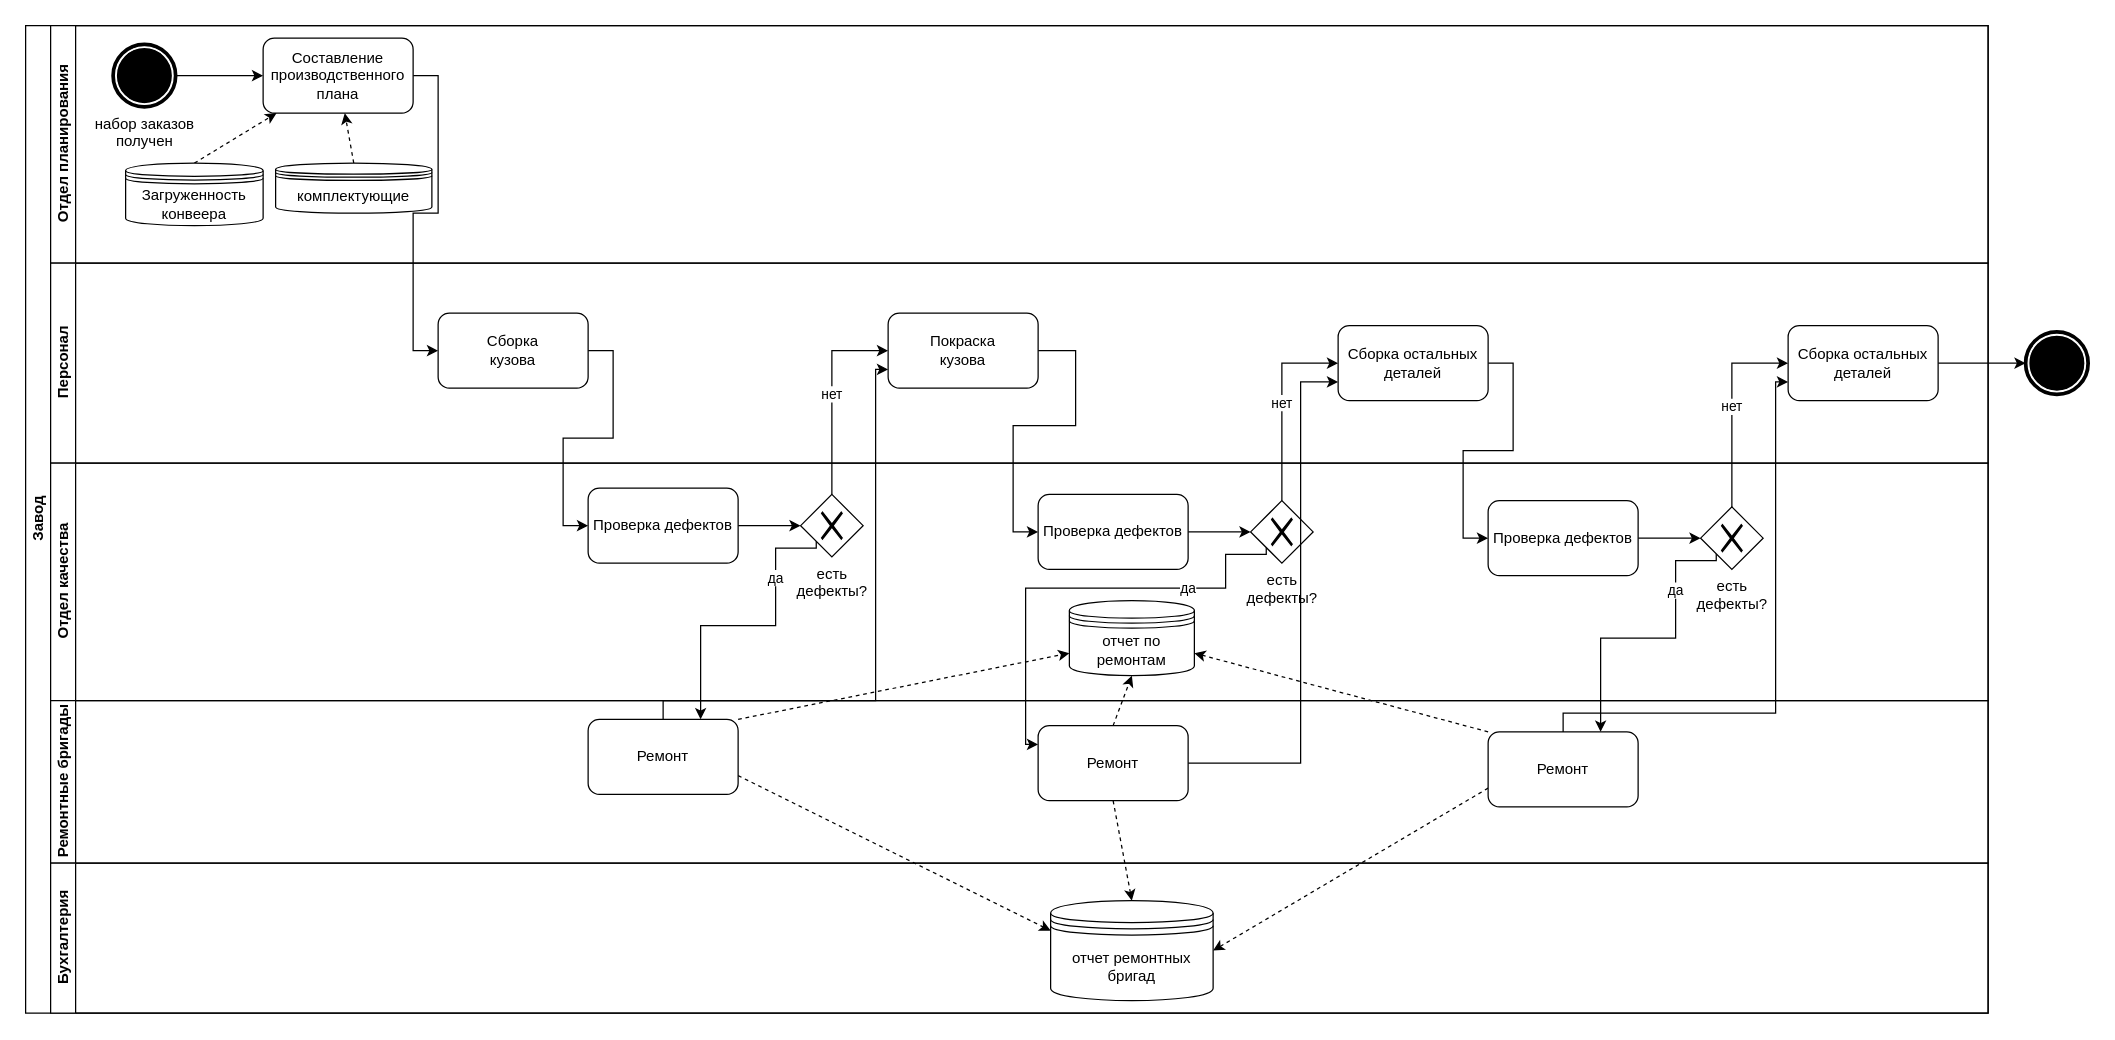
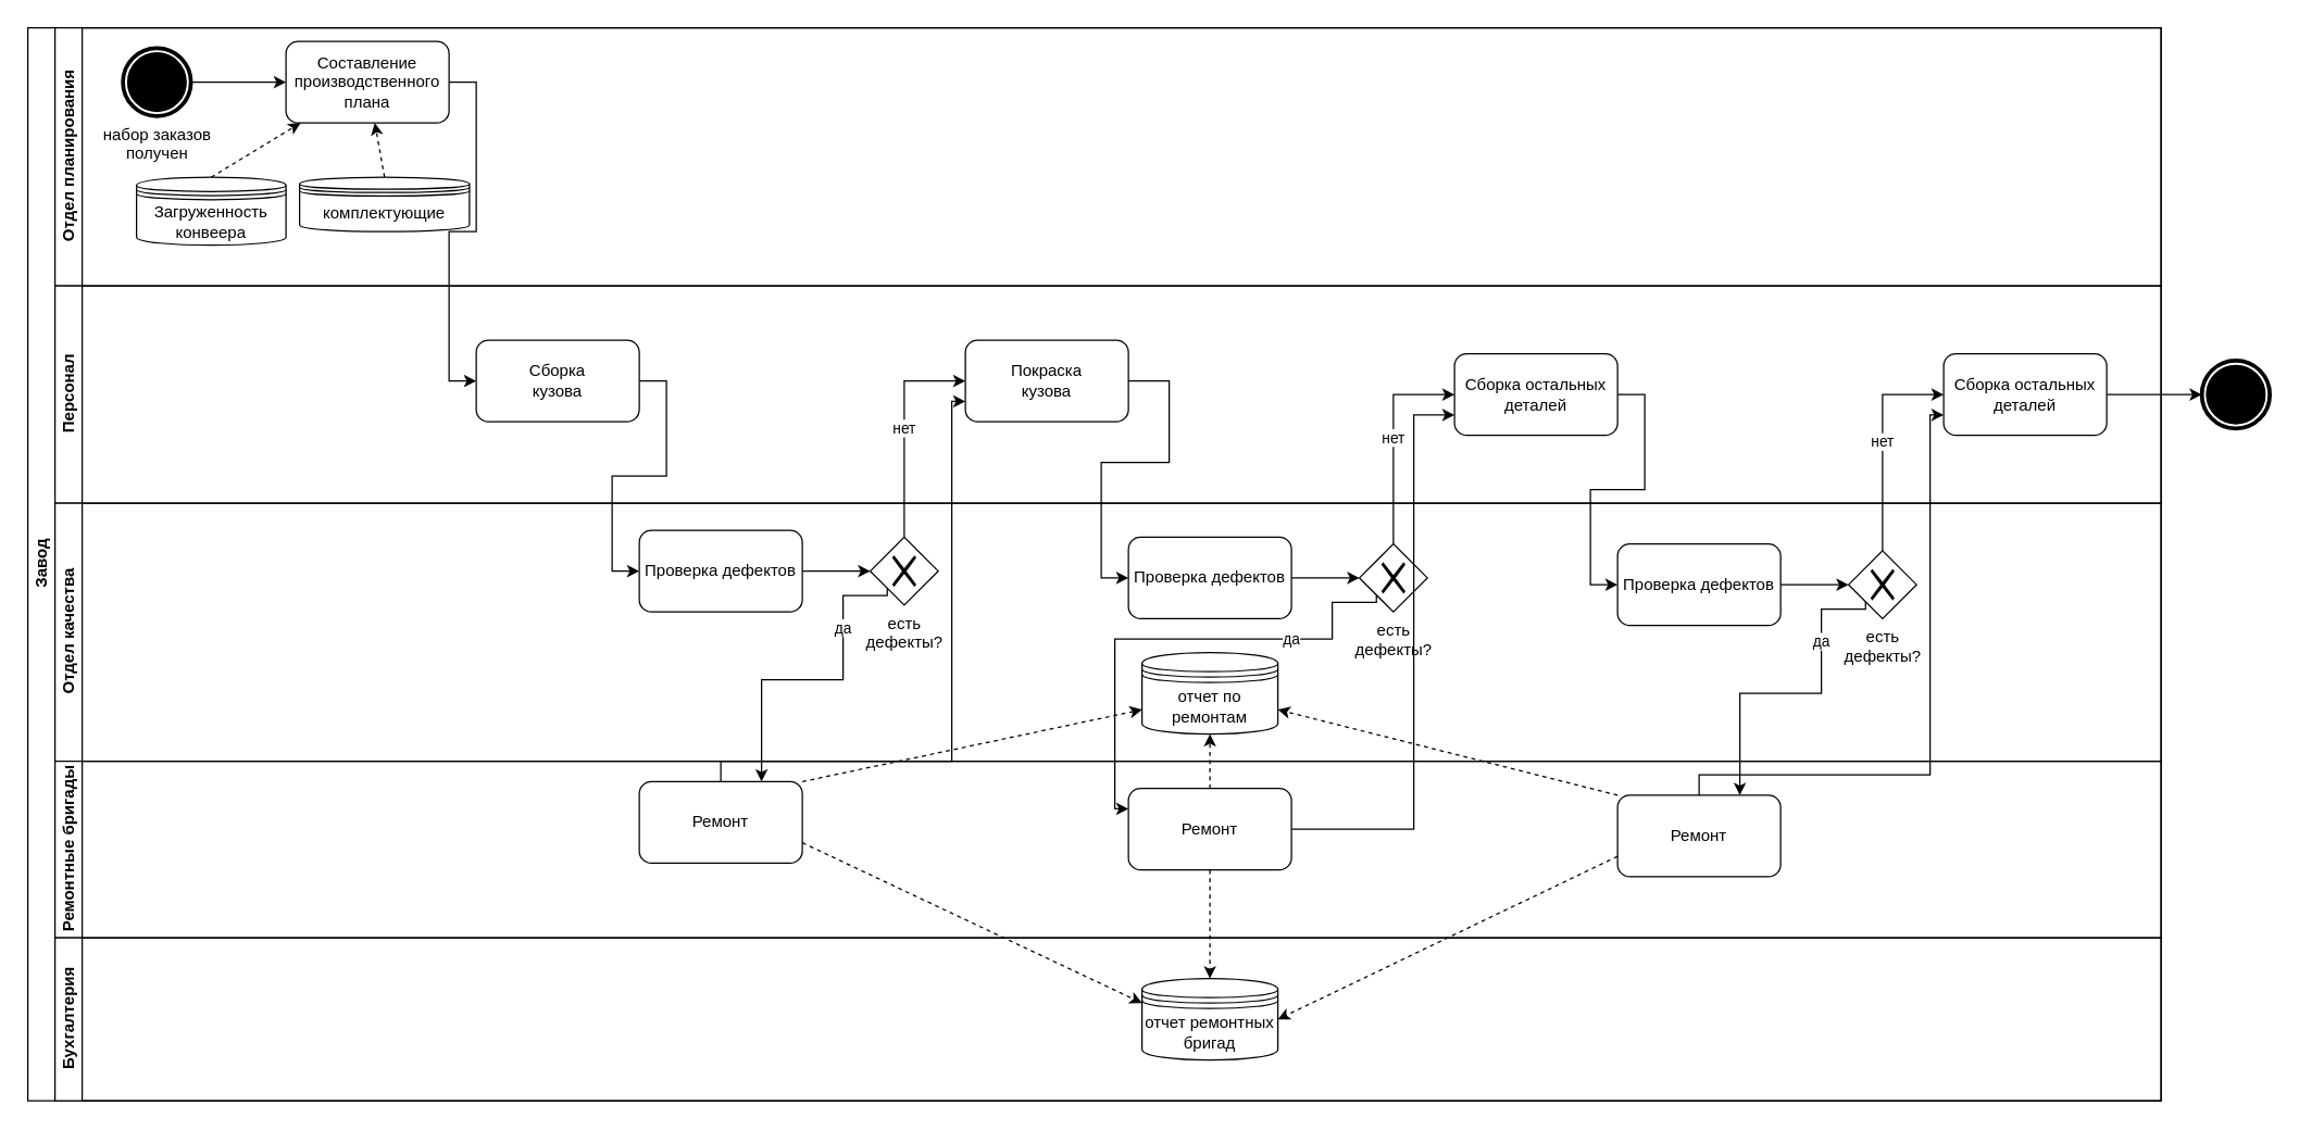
  <mxCell id="0" />
  <mxCell id="1" parent="0" />
  <mxCell id="2" style="edgeStyle=orthogonalEdgeStyle;rounded=0;orthogonalLoop=1;jettySize=auto;html=1;entryX=0;entryY=0.5;entryDx=0;entryDy=0;" edge="1" parent="1" source="3" target="5"><mxGeometry relative="1" as="geometry" /></mxCell>
  <mxCell id="3" value="набор заказов&lt;br&gt;получен" style="shape=mxgraph.bpmn.shape;html=1;verticalLabelPosition=bottom;labelBackgroundColor=#ffffff;verticalAlign=top;align=center;perimeter=ellipsePerimeter;outlineConnect=0;outline=end;symbol=terminate;" vertex="1" parent="1"><mxGeometry x="90" y="35" width="50" height="50" as="geometry" /></mxCell>
  <mxCell id="4" style="edgeStyle=orthogonalEdgeStyle;rounded=0;orthogonalLoop=1;jettySize=auto;html=1;exitX=1;exitY=0.5;exitDx=0;exitDy=0;entryX=0;entryY=0.5;entryDx=0;entryDy=0;" edge="1" parent="1" source="5" target="11"><mxGeometry relative="1" as="geometry" /></mxCell>
  <mxCell id="5" value="Составление&lt;br&gt;производственного&lt;br&gt;плана" style="rounded=1;whiteSpace=wrap;html=1;" vertex="1" parent="1"><mxGeometry x="210" y="30" width="120" height="60" as="geometry" /></mxCell>
  <mxCell id="6" style="edgeStyle=none;rounded=0;orthogonalLoop=1;jettySize=auto;html=1;exitX=0.5;exitY=0;exitDx=0;exitDy=0;dashed=1;" edge="1" parent="1" source="7" target="5"><mxGeometry relative="1" as="geometry" /></mxCell>
  <mxCell id="7" value="Загруженность конвеера" style="shape=datastore;whiteSpace=wrap;html=1;" vertex="1" parent="1"><mxGeometry x="100" y="130" width="110" height="50" as="geometry" /></mxCell>
  <mxCell id="8" style="edgeStyle=none;rounded=0;orthogonalLoop=1;jettySize=auto;html=1;exitX=0.5;exitY=0;exitDx=0;exitDy=0;dashed=1;" edge="1" parent="1" source="9" target="5"><mxGeometry relative="1" as="geometry" /></mxCell>
  <mxCell id="9" value="комплектующие" style="shape=datastore;whiteSpace=wrap;html=1;" vertex="1" parent="1"><mxGeometry x="220" y="130" width="125" height="40" as="geometry" /></mxCell>
  <mxCell id="10" style="edgeStyle=orthogonalEdgeStyle;rounded=0;orthogonalLoop=1;jettySize=auto;html=1;exitX=1;exitY=0.5;exitDx=0;exitDy=0;entryX=0;entryY=0.5;entryDx=0;entryDy=0;" edge="1" parent="1" source="11" target="15"><mxGeometry relative="1" as="geometry" /></mxCell>
  <mxCell id="11" value="Сборка&lt;br&gt;кузова" style="rounded=1;whiteSpace=wrap;html=1;" vertex="1" parent="1"><mxGeometry x="350" y="250" width="120" height="60" as="geometry" /></mxCell>
  <mxCell id="12" style="edgeStyle=orthogonalEdgeStyle;rounded=0;orthogonalLoop=1;jettySize=auto;html=1;entryX=0;entryY=0.5;entryDx=0;entryDy=0;exitX=1;exitY=0.5;exitDx=0;exitDy=0;" edge="1" parent="1" source="13" target="24"><mxGeometry relative="1" as="geometry"><Array as="points"><mxPoint x="860" y="280" /><mxPoint x="860" y="340" /><mxPoint x="810" y="340" /><mxPoint x="810" y="425" /></Array></mxGeometry></mxCell>
  <mxCell id="13" value="Покраска&lt;br&gt;кузова" style="rounded=1;whiteSpace=wrap;html=1;" vertex="1" parent="1"><mxGeometry x="710" y="250" width="120" height="60" as="geometry" /></mxCell>
  <mxCell id="14" style="edgeStyle=orthogonalEdgeStyle;rounded=0;orthogonalLoop=1;jettySize=auto;html=1;entryX=0;entryY=0.5;entryDx=0;entryDy=0;" edge="1" parent="1" source="15" target="18"><mxGeometry relative="1" as="geometry" /></mxCell>
  <mxCell id="15" value="Проверка дефектов" style="rounded=1;whiteSpace=wrap;html=1;" vertex="1" parent="1"><mxGeometry x="470" y="390" width="120" height="60" as="geometry" /></mxCell>
  <mxCell id="16" value="да" style="edgeStyle=orthogonalEdgeStyle;rounded=0;orthogonalLoop=1;jettySize=auto;html=1;exitX=0.25;exitY=0.75;exitDx=0;exitDy=0;exitPerimeter=0;entryX=0.75;entryY=0;entryDx=0;entryDy=0;" edge="1" parent="1" source="18" target="22"><mxGeometry x="-0.473" relative="1" as="geometry"><mxPoint x="620" y="550" as="targetPoint" /><Array as="points"><mxPoint x="620" y="438" /><mxPoint x="620" y="500" /><mxPoint x="560" y="500" /></Array><mxPoint as="offset" /></mxGeometry></mxCell>
  <mxCell id="17" value="нет" style="edgeStyle=orthogonalEdgeStyle;rounded=0;orthogonalLoop=1;jettySize=auto;html=1;entryX=0;entryY=0.5;entryDx=0;entryDy=0;" edge="1" parent="1" source="18" target="13"><mxGeometry relative="1" as="geometry"><Array as="points"><mxPoint x="665" y="280" /></Array></mxGeometry></mxCell>
  <mxCell id="18" value="есть&lt;br&gt;дефекты?" style="shape=mxgraph.bpmn.shape;html=1;verticalLabelPosition=bottom;labelBackgroundColor=#ffffff;verticalAlign=top;align=center;perimeter=rhombusPerimeter;background=gateway;outlineConnect=0;outline=none;symbol=exclusiveGw;" vertex="1" parent="1"><mxGeometry x="640" y="395" width="50" height="50" as="geometry" /></mxCell>
  <mxCell id="19" style="edgeStyle=orthogonalEdgeStyle;rounded=0;orthogonalLoop=1;jettySize=auto;html=1;entryX=0;entryY=0.75;entryDx=0;entryDy=0;" edge="1" parent="1" source="22" target="13"><mxGeometry relative="1" as="geometry"><Array as="points"><mxPoint x="700" y="560" /><mxPoint x="700" y="295" /></Array></mxGeometry></mxCell>
  <mxCell id="20" style="rounded=0;orthogonalLoop=1;jettySize=auto;html=1;exitX=1;exitY=0;exitDx=0;exitDy=0;entryX=0;entryY=0.7;entryDx=0;entryDy=0;dashed=1;" edge="1" parent="1" source="22" target="45"><mxGeometry relative="1" as="geometry" /></mxCell>
  <mxCell id="21" style="edgeStyle=none;rounded=0;orthogonalLoop=1;jettySize=auto;html=1;exitX=1;exitY=0.75;exitDx=0;exitDy=0;entryX=0;entryY=0.3;entryDx=0;entryDy=0;dashed=1;" edge="1" parent="1" source="22" target="46"><mxGeometry relative="1" as="geometry" /></mxCell>
  <mxCell id="22" value="Ремонт" style="rounded=1;whiteSpace=wrap;html=1;" vertex="1" parent="1"><mxGeometry x="470" y="575" width="120" height="60" as="geometry" /></mxCell>
  <mxCell id="23" style="edgeStyle=orthogonalEdgeStyle;rounded=0;orthogonalLoop=1;jettySize=auto;html=1;entryX=0;entryY=0.5;entryDx=0;entryDy=0;" edge="1" parent="1" source="24" target="27"><mxGeometry relative="1" as="geometry" /></mxCell>
  <mxCell id="24" value="Проверка дефектов" style="rounded=1;whiteSpace=wrap;html=1;" vertex="1" parent="1"><mxGeometry x="830" y="395" width="120" height="60" as="geometry" /></mxCell>
  <mxCell id="25" value="да" style="edgeStyle=orthogonalEdgeStyle;rounded=0;orthogonalLoop=1;jettySize=auto;html=1;exitX=0.25;exitY=0.75;exitDx=0;exitDy=0;exitPerimeter=0;entryX=0;entryY=0.25;entryDx=0;entryDy=0;" edge="1" parent="1" source="27" target="31"><mxGeometry x="-0.473" relative="1" as="geometry"><mxPoint x="980" y="555" as="targetPoint" /><Array as="points"><mxPoint x="1013" y="443" /><mxPoint x="980" y="443" /><mxPoint x="980" y="470" /><mxPoint x="820" y="470" /><mxPoint x="820" y="595" /></Array><mxPoint as="offset" /></mxGeometry></mxCell>
  <mxCell id="26" value="нет" style="edgeStyle=orthogonalEdgeStyle;rounded=0;orthogonalLoop=1;jettySize=auto;html=1;entryX=0;entryY=0.5;entryDx=0;entryDy=0;" edge="1" parent="1" source="27" target="42"><mxGeometry relative="1" as="geometry"><Array as="points"><mxPoint x="1025" y="290" /></Array></mxGeometry></mxCell>
  <mxCell id="27" value="есть&lt;br&gt;дефекты?" style="shape=mxgraph.bpmn.shape;html=1;verticalLabelPosition=bottom;labelBackgroundColor=#ffffff;verticalAlign=top;align=center;perimeter=rhombusPerimeter;background=gateway;outlineConnect=0;outline=none;symbol=exclusiveGw;" vertex="1" parent="1"><mxGeometry x="1000" y="400" width="50" height="50" as="geometry" /></mxCell>
  <mxCell id="28" style="edgeStyle=orthogonalEdgeStyle;rounded=0;orthogonalLoop=1;jettySize=auto;html=1;entryX=0;entryY=0.75;entryDx=0;entryDy=0;exitX=1;exitY=0.5;exitDx=0;exitDy=0;" edge="1" parent="1" source="31" target="42"><mxGeometry relative="1" as="geometry"><Array as="points"><mxPoint x="1040" y="610" /><mxPoint x="1040" y="305" /></Array></mxGeometry></mxCell>
  <mxCell id="29" style="edgeStyle=none;rounded=0;orthogonalLoop=1;jettySize=auto;html=1;exitX=0.5;exitY=0;exitDx=0;exitDy=0;entryX=0.5;entryY=1;entryDx=0;entryDy=0;dashed=1;" edge="1" parent="1" source="31" target="45"><mxGeometry relative="1" as="geometry" /></mxCell>
  <mxCell id="30" style="edgeStyle=none;rounded=0;orthogonalLoop=1;jettySize=auto;html=1;exitX=0.5;exitY=1;exitDx=0;exitDy=0;entryX=0.5;entryY=0;entryDx=0;entryDy=0;dashed=1;" edge="1" parent="1" source="31" target="46"><mxGeometry relative="1" as="geometry" /></mxCell>
  <mxCell id="31" value="Ремонт" style="rounded=1;whiteSpace=wrap;html=1;" vertex="1" parent="1"><mxGeometry x="830" y="580" width="120" height="60" as="geometry" /></mxCell>
  <mxCell id="32" style="edgeStyle=orthogonalEdgeStyle;rounded=0;orthogonalLoop=1;jettySize=auto;html=1;entryX=0;entryY=0.5;entryDx=0;entryDy=0;" edge="1" parent="1" source="33" target="36"><mxGeometry relative="1" as="geometry" /></mxCell>
  <mxCell id="33" value="Проверка дефектов" style="rounded=1;whiteSpace=wrap;html=1;" vertex="1" parent="1"><mxGeometry x="1190" y="400" width="120" height="60" as="geometry" /></mxCell>
  <mxCell id="34" value="да" style="edgeStyle=orthogonalEdgeStyle;rounded=0;orthogonalLoop=1;jettySize=auto;html=1;exitX=0.25;exitY=0.75;exitDx=0;exitDy=0;exitPerimeter=0;entryX=0.75;entryY=0;entryDx=0;entryDy=0;" edge="1" parent="1" source="36" target="40"><mxGeometry x="-0.473" relative="1" as="geometry"><mxPoint x="1340" y="560" as="targetPoint" /><Array as="points"><mxPoint x="1340" y="448" /><mxPoint x="1340" y="510" /><mxPoint x="1280" y="510" /></Array><mxPoint as="offset" /></mxGeometry></mxCell>
  <mxCell id="35" value="нет" style="edgeStyle=orthogonalEdgeStyle;rounded=0;orthogonalLoop=1;jettySize=auto;html=1;exitX=0.5;exitY=0;exitDx=0;exitDy=0;entryX=0;entryY=0.5;entryDx=0;entryDy=0;" edge="1" parent="1" source="36" target="44"><mxGeometry relative="1" as="geometry" /></mxCell>
  <mxCell id="36" value="есть&lt;br&gt;дефекты?" style="shape=mxgraph.bpmn.shape;html=1;verticalLabelPosition=bottom;labelBackgroundColor=#ffffff;verticalAlign=top;align=center;perimeter=rhombusPerimeter;background=gateway;outlineConnect=0;outline=none;symbol=exclusiveGw;" vertex="1" parent="1"><mxGeometry x="1360" y="405" width="50" height="50" as="geometry" /></mxCell>
  <mxCell id="37" style="edgeStyle=orthogonalEdgeStyle;rounded=0;orthogonalLoop=1;jettySize=auto;html=1;entryX=0;entryY=0.75;entryDx=0;entryDy=0;" edge="1" parent="1" source="40" target="44"><mxGeometry relative="1" as="geometry"><Array as="points"><mxPoint x="1420" y="570" /><mxPoint x="1420" y="305" /></Array></mxGeometry></mxCell>
  <mxCell id="38" style="edgeStyle=none;rounded=0;orthogonalLoop=1;jettySize=auto;html=1;exitX=0;exitY=0;exitDx=0;exitDy=0;entryX=1;entryY=0.7;entryDx=0;entryDy=0;dashed=1;" edge="1" parent="1" source="40" target="45"><mxGeometry relative="1" as="geometry" /></mxCell>
  <mxCell id="39" style="edgeStyle=none;rounded=0;orthogonalLoop=1;jettySize=auto;html=1;exitX=0;exitY=0.75;exitDx=0;exitDy=0;entryX=1;entryY=0.5;entryDx=0;entryDy=0;dashed=1;" edge="1" parent="1" source="40" target="46"><mxGeometry relative="1" as="geometry" /></mxCell>
  <mxCell id="40" value="Ремонт" style="rounded=1;whiteSpace=wrap;html=1;" vertex="1" parent="1"><mxGeometry x="1190" y="585" width="120" height="60" as="geometry" /></mxCell>
  <mxCell id="41" style="edgeStyle=orthogonalEdgeStyle;rounded=0;orthogonalLoop=1;jettySize=auto;html=1;exitX=1;exitY=0.5;exitDx=0;exitDy=0;entryX=0;entryY=0.5;entryDx=0;entryDy=0;" edge="1" parent="1" source="42" target="33"><mxGeometry relative="1" as="geometry" /></mxCell>
  <mxCell id="42" value="Сборка остальных&lt;br&gt;деталей" style="rounded=1;whiteSpace=wrap;html=1;" vertex="1" parent="1"><mxGeometry x="1070" y="260" width="120" height="60" as="geometry" /></mxCell>
  <mxCell id="43" style="edgeStyle=none;rounded=0;orthogonalLoop=1;jettySize=auto;html=1;exitX=1;exitY=0.5;exitDx=0;exitDy=0;entryX=0;entryY=0.5;entryDx=0;entryDy=0;" edge="1" parent="1" source="44" target="47"><mxGeometry relative="1" as="geometry" /></mxCell>
  <mxCell id="44" value="Сборка остальных&lt;br&gt;деталей" style="rounded=1;whiteSpace=wrap;html=1;" vertex="1" parent="1"><mxGeometry x="1430" y="260" width="120" height="60" as="geometry" /></mxCell>
- <mxCell id="45" value="отчет по ремонтам" style="shape=datastore;whiteSpace=wrap;html=1;" vertex="1" parent="1"><mxGeometry x="855" y="480" width="100" height="60" as="geometry" /></mxCell>
- <mxCell id="46" value="отчет ремонтных бригад" style="shape=datastore;whiteSpace=wrap;html=1;" vertex="1" parent="1"><mxGeometry x="840" y="720" width="130" height="80" as="geometry" /></mxCell>
+ <mxCell id="45" value="отчет по ремонтам" style="shape=datastore;whiteSpace=wrap;html=1;" vertex="1" parent="1"><mxGeometry x="840" y="480" width="100" height="60" as="geometry" /></mxCell>
+ <mxCell id="46" value="отчет ремонтных бригад" style="shape=datastore;whiteSpace=wrap;html=1;" vertex="1" parent="1"><mxGeometry x="840" y="720" width="100" height="60" as="geometry" /></mxCell>
  <mxCell id="47" value="" style="shape=mxgraph.bpmn.shape;html=1;verticalLabelPosition=bottom;labelBackgroundColor=#ffffff;verticalAlign=top;align=center;perimeter=ellipsePerimeter;outlineConnect=0;outline=end;symbol=terminate;" vertex="1" parent="1"><mxGeometry x="1620" y="265" width="50" height="50" as="geometry" /></mxCell>
  <mxCell id="48" value="Завод" style="swimlane;html=1;childLayout=stackLayout;resizeParent=1;resizeParentMax=0;horizontal=0;startSize=20;horizontalStack=0;" vertex="1" parent="1"><mxGeometry x="20" y="20" width="1570" height="790" as="geometry" /></mxCell>
  <mxCell id="49" value="Отдел планирования" style="swimlane;html=1;startSize=20;horizontal=0;" vertex="1" parent="48"><mxGeometry x="20" width="1550" height="190" as="geometry" /></mxCell>
  <mxCell id="50" value="Персонал" style="swimlane;html=1;startSize=20;horizontal=0;" vertex="1" parent="48"><mxGeometry x="20" y="190" width="1550" height="160" as="geometry" /></mxCell>
  <mxCell id="51" value="Отдел качества" style="swimlane;html=1;startSize=20;horizontal=0;" vertex="1" parent="48"><mxGeometry x="20" y="350" width="1550" height="190" as="geometry" /></mxCell>
  <mxCell id="52" value="Ремонтные бригады" style="swimlane;html=1;startSize=20;horizontal=0;" vertex="1" parent="48"><mxGeometry x="20" y="540" width="1550" height="130" as="geometry" /></mxCell>
  <mxCell id="53" value="Бухгалтерия" style="swimlane;html=1;startSize=20;horizontal=0;" vertex="1" parent="48"><mxGeometry x="20" y="670" width="1550" height="120" as="geometry" /></mxCell>
